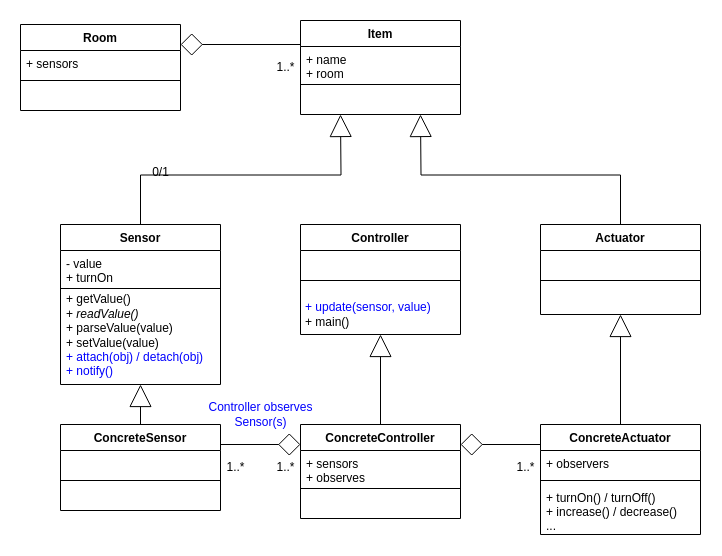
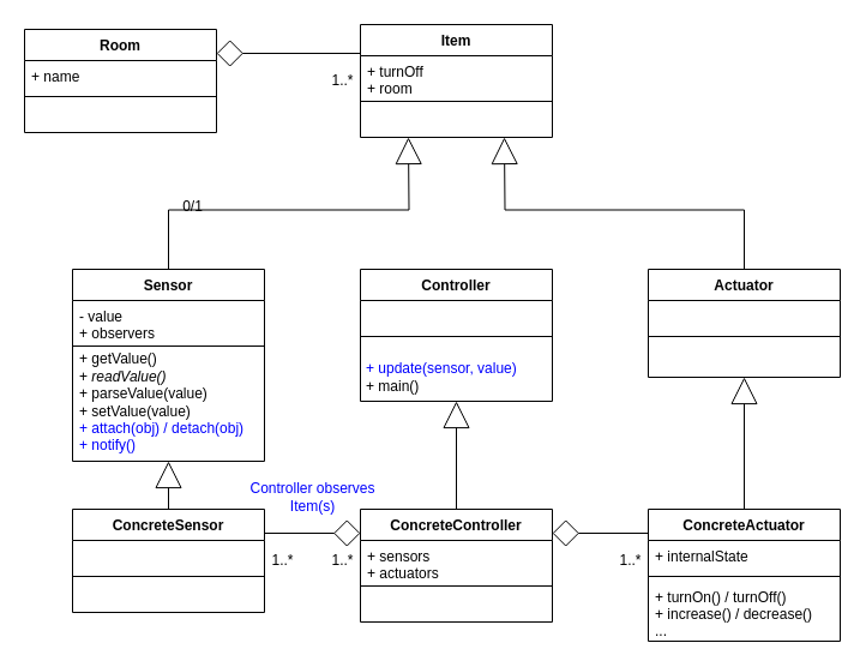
  <mxCell id="0" />
  <mxCell id="1" parent="0" />
  <mxCell id="2" style="edgeStyle=orthogonalEdgeStyle;rounded=0;orthogonalLoop=1;jettySize=auto;html=1;exitX=0.5;exitY=0;exitDx=0;exitDy=0;startArrow=none;startFill=0;startSize=20;endArrow=block;endFill=0;endSize=20;" edge="1" parent="1" source="3"><mxGeometry relative="1" as="geometry"><mxPoint x="340" y="114" as="targetPoint" /></mxGeometry></mxCell>
  <mxCell id="3" value="Sensor" style="swimlane;fontStyle=1;align=center;verticalAlign=top;childLayout=stackLayout;horizontal=1;startSize=26;horizontalStack=0;resizeParent=1;resizeParentMax=0;resizeLast=0;collapsible=1;marginBottom=0;" vertex="1" parent="1"><mxGeometry x="60" y="224" width="160" height="160" as="geometry" /></mxCell>
- <mxCell id="4" value="- value&#10;+ turnOn&#10;" style="text;strokeColor=none;fillColor=none;align=left;verticalAlign=top;spacingLeft=4;spacingRight=4;overflow=hidden;rotatable=0;points=[[0,0.5],[1,0.5]];portConstraint=eastwest;" vertex="1" parent="3"><mxGeometry y="26" width="160" height="34" as="geometry" /></mxCell>
+ <mxCell id="4" value="- value&#10;+ observers&#10;" style="text;strokeColor=none;fillColor=none;align=left;verticalAlign=top;spacingLeft=4;spacingRight=4;overflow=hidden;rotatable=0;points=[[0,0.5],[1,0.5]];portConstraint=eastwest;" vertex="1" parent="3"><mxGeometry y="26" width="160" height="34" as="geometry" /></mxCell>
  <mxCell id="5" value="" style="line;strokeWidth=1;fillColor=none;align=left;verticalAlign=middle;spacingTop=-1;spacingLeft=3;spacingRight=3;rotatable=0;labelPosition=right;points=[];portConstraint=eastwest;" vertex="1" parent="3"><mxGeometry y="60" width="160" height="8" as="geometry" /></mxCell>
  <mxCell id="6" value="&#10;" style="text;strokeColor=none;fillColor=none;align=left;verticalAlign=top;spacingLeft=4;spacingRight=4;overflow=hidden;rotatable=0;points=[[0,0.5],[1,0.5]];portConstraint=eastwest;" vertex="1" parent="3"><mxGeometry y="68" width="160" height="92" as="geometry" /></mxCell>
  <mxCell id="7" style="edgeStyle=orthogonalEdgeStyle;rounded=0;orthogonalLoop=1;jettySize=auto;html=1;exitX=0.5;exitY=0;exitDx=0;exitDy=0;startArrow=none;startFill=0;startSize=20;endArrow=block;endFill=0;endSize=20;" edge="1" parent="1" source="8"><mxGeometry relative="1" as="geometry"><mxPoint x="420" y="114" as="targetPoint" /></mxGeometry></mxCell>
  <mxCell id="8" value="Actuator" style="swimlane;fontStyle=1;align=center;verticalAlign=top;childLayout=stackLayout;horizontal=1;startSize=26;horizontalStack=0;resizeParent=1;resizeParentMax=0;resizeLast=0;collapsible=1;marginBottom=0;" vertex="1" parent="1"><mxGeometry x="540" y="224" width="160" height="90" as="geometry" /></mxCell>
  <mxCell id="9" value="&#10;" style="text;strokeColor=none;fillColor=none;align=left;verticalAlign=top;spacingLeft=4;spacingRight=4;overflow=hidden;rotatable=0;points=[[0,0.5],[1,0.5]];portConstraint=eastwest;" vertex="1" parent="8"><mxGeometry y="26" width="160" height="26" as="geometry" /></mxCell>
  <mxCell id="10" value="" style="line;strokeWidth=1;fillColor=none;align=left;verticalAlign=middle;spacingTop=-1;spacingLeft=3;spacingRight=3;rotatable=0;labelPosition=right;points=[];portConstraint=eastwest;" vertex="1" parent="8"><mxGeometry y="52" width="160" height="8" as="geometry" /></mxCell>
  <mxCell id="11" value="&#10;" style="text;strokeColor=none;fillColor=none;align=left;verticalAlign=top;spacingLeft=4;spacingRight=4;overflow=hidden;rotatable=0;points=[[0,0.5],[1,0.5]];portConstraint=eastwest;" vertex="1" parent="8"><mxGeometry y="60" width="160" height="30" as="geometry" /></mxCell>
  <mxCell id="12" value="Item" style="swimlane;fontStyle=1;align=center;verticalAlign=top;childLayout=stackLayout;horizontal=1;startSize=26;horizontalStack=0;resizeParent=1;resizeParentMax=0;resizeLast=0;collapsible=1;marginBottom=0;" vertex="1" parent="1"><mxGeometry x="300" width="160" height="94" as="geometry" y="20" /></mxCell>
- <mxCell id="13" value="+ name&#10;+ room&#10;" style="text;strokeColor=none;fillColor=none;align=left;verticalAlign=top;spacingLeft=4;spacingRight=4;overflow=hidden;rotatable=0;points=[[0,0.5],[1,0.5]];portConstraint=eastwest;" vertex="1" parent="12"><mxGeometry y="26" width="160" height="34" as="geometry" /></mxCell>
+ <mxCell id="13" value="+ turnOff&#10;+ room&#10;" style="text;strokeColor=none;fillColor=none;align=left;verticalAlign=top;spacingLeft=4;spacingRight=4;overflow=hidden;rotatable=0;points=[[0,0.5],[1,0.5]];portConstraint=eastwest;" vertex="1" parent="12"><mxGeometry y="26" width="160" height="34" as="geometry" /></mxCell>
  <mxCell id="14" value="" style="line;strokeWidth=1;fillColor=none;align=left;verticalAlign=middle;spacingTop=-1;spacingLeft=3;spacingRight=3;rotatable=0;labelPosition=right;points=[];portConstraint=eastwest;" vertex="1" parent="12"><mxGeometry y="60" width="160" height="8" as="geometry" /></mxCell>
  <mxCell id="15" value="&#10;" style="text;strokeColor=none;fillColor=none;align=left;verticalAlign=top;spacingLeft=4;spacingRight=4;overflow=hidden;rotatable=0;points=[[0,0.5],[1,0.5]];portConstraint=eastwest;" vertex="1" parent="12"><mxGeometry y="68" width="160" height="26" as="geometry" /></mxCell>
  <mxCell id="16" value="Room" style="swimlane;fontStyle=1;align=center;verticalAlign=top;childLayout=stackLayout;horizontal=1;startSize=26;horizontalStack=0;resizeParent=1;resizeParentMax=0;resizeLast=0;collapsible=1;marginBottom=0;" vertex="1" parent="1"><mxGeometry y="24" width="160" height="86" as="geometry" x="20" /></mxCell>
- <mxCell id="17" value="+ sensors" style="text;strokeColor=none;fillColor=none;align=left;verticalAlign=top;spacingLeft=4;spacingRight=4;overflow=hidden;rotatable=0;points=[[0,0.5],[1,0.5]];portConstraint=eastwest;" vertex="1" parent="16"><mxGeometry y="26" width="160" height="26" as="geometry" /></mxCell>
+ <mxCell id="17" value="+ name" style="text;strokeColor=none;fillColor=none;align=left;verticalAlign=top;spacingLeft=4;spacingRight=4;overflow=hidden;rotatable=0;points=[[0,0.5],[1,0.5]];portConstraint=eastwest;" vertex="1" parent="16"><mxGeometry y="26" width="160" height="26" as="geometry" /></mxCell>
  <mxCell id="18" value="" style="line;strokeWidth=1;fillColor=none;align=left;verticalAlign=middle;spacingTop=-1;spacingLeft=3;spacingRight=3;rotatable=0;labelPosition=right;points=[];portConstraint=eastwest;" vertex="1" parent="16"><mxGeometry y="52" width="160" height="8" as="geometry" /></mxCell>
  <mxCell id="19" value="&#10;" style="text;strokeColor=none;fillColor=none;align=left;verticalAlign=top;spacingLeft=4;spacingRight=4;overflow=hidden;rotatable=0;points=[[0,0.5],[1,0.5]];portConstraint=eastwest;" vertex="1" parent="16"><mxGeometry y="60" width="160" height="26" as="geometry" /></mxCell>
  <mxCell id="20" style="edgeStyle=orthogonalEdgeStyle;rounded=0;orthogonalLoop=1;jettySize=auto;html=1;exitX=0.5;exitY=0;exitDx=0;exitDy=0;startArrow=none;startFill=0;startSize=20;endArrow=block;endFill=0;endSize=20;" edge="1" parent="1" source="21"><mxGeometry relative="1" as="geometry"><mxPoint x="140" y="384" as="targetPoint" /></mxGeometry></mxCell>
  <mxCell id="21" value="ConcreteSensor" style="swimlane;fontStyle=1;align=center;verticalAlign=top;childLayout=stackLayout;horizontal=1;startSize=26;horizontalStack=0;resizeParent=1;resizeParentMax=0;resizeLast=0;collapsible=1;marginBottom=0;" vertex="1" parent="1"><mxGeometry x="60" y="424" width="160" height="86" as="geometry" /></mxCell>
  <mxCell id="22" value="&#10;" style="text;strokeColor=none;fillColor=none;align=left;verticalAlign=top;spacingLeft=4;spacingRight=4;overflow=hidden;rotatable=0;points=[[0,0.5],[1,0.5]];portConstraint=eastwest;" vertex="1" parent="21"><mxGeometry y="26" width="160" height="26" as="geometry" /></mxCell>
  <mxCell id="23" value="" style="line;strokeWidth=1;fillColor=none;align=left;verticalAlign=middle;spacingTop=-1;spacingLeft=3;spacingRight=3;rotatable=0;labelPosition=right;points=[];portConstraint=eastwest;" vertex="1" parent="21"><mxGeometry y="52" width="160" height="8" as="geometry" /></mxCell>
  <mxCell id="24" value="&#10;" style="text;strokeColor=none;fillColor=none;align=left;verticalAlign=top;spacingLeft=4;spacingRight=4;overflow=hidden;rotatable=0;points=[[0,0.5],[1,0.5]];portConstraint=eastwest;" vertex="1" parent="21"><mxGeometry y="60" width="160" height="26" as="geometry" /></mxCell>
  <mxCell id="25" style="edgeStyle=orthogonalEdgeStyle;rounded=0;orthogonalLoop=1;jettySize=auto;html=1;exitX=0.5;exitY=0;exitDx=0;exitDy=0;startArrow=none;startFill=0;startSize=20;endArrow=block;endFill=0;endSize=20;" edge="1" parent="1" source="26"><mxGeometry relative="1" as="geometry"><mxPoint x="620" y="314" as="targetPoint" /></mxGeometry></mxCell>
  <mxCell id="26" value="ConcreteActuator" style="swimlane;fontStyle=1;align=center;verticalAlign=top;childLayout=stackLayout;horizontal=1;startSize=26;horizontalStack=0;resizeParent=1;resizeParentMax=0;resizeLast=0;collapsible=1;marginBottom=0;" vertex="1" parent="1"><mxGeometry x="540" y="424" width="160" height="110" as="geometry" /></mxCell>
- <mxCell id="27" value="+ observers" style="text;strokeColor=none;fillColor=none;align=left;verticalAlign=top;spacingLeft=4;spacingRight=4;overflow=hidden;rotatable=0;points=[[0,0.5],[1,0.5]];portConstraint=eastwest;" vertex="1" parent="26"><mxGeometry y="26" width="160" height="26" as="geometry" /></mxCell>
+ <mxCell id="27" value="+ internalState" style="text;strokeColor=none;fillColor=none;align=left;verticalAlign=top;spacingLeft=4;spacingRight=4;overflow=hidden;rotatable=0;points=[[0,0.5],[1,0.5]];portConstraint=eastwest;" vertex="1" parent="26"><mxGeometry y="26" width="160" height="26" as="geometry" /></mxCell>
  <mxCell id="28" value="" style="line;strokeWidth=1;fillColor=none;align=left;verticalAlign=middle;spacingTop=-1;spacingLeft=3;spacingRight=3;rotatable=0;labelPosition=right;points=[];portConstraint=eastwest;" vertex="1" parent="26"><mxGeometry y="52" width="160" height="8" as="geometry" /></mxCell>
  <mxCell id="29" value="+ turnOn() / turnOff()&#10;+ increase() / decrease()&#10;...&#10;" style="text;strokeColor=none;fillColor=none;align=left;verticalAlign=top;spacingLeft=4;spacingRight=4;overflow=hidden;rotatable=0;points=[[0,0.5],[1,0.5]];portConstraint=eastwest;" vertex="1" parent="26"><mxGeometry y="60" width="160" height="50" as="geometry" /></mxCell>
  <mxCell id="30" value="Controller" style="swimlane;fontStyle=1;align=center;verticalAlign=top;childLayout=stackLayout;horizontal=1;startSize=26;horizontalStack=0;resizeParent=1;resizeParentMax=0;resizeLast=0;collapsible=1;marginBottom=0;" vertex="1" parent="1"><mxGeometry x="300" y="224" width="160" height="110" as="geometry" /></mxCell>
  <mxCell id="31" value="&#10;" style="text;strokeColor=none;fillColor=none;align=left;verticalAlign=top;spacingLeft=4;spacingRight=4;overflow=hidden;rotatable=0;points=[[0,0.5],[1,0.5]];portConstraint=eastwest;" vertex="1" parent="30"><mxGeometry y="26" width="160" height="26" as="geometry" /></mxCell>
  <mxCell id="32" value="" style="line;strokeWidth=1;fillColor=none;align=left;verticalAlign=middle;spacingTop=-1;spacingLeft=3;spacingRight=3;rotatable=0;labelPosition=right;points=[];portConstraint=eastwest;" vertex="1" parent="30"><mxGeometry y="52" width="160" height="8" as="geometry" /></mxCell>
  <mxCell id="33" value="&#10;" style="text;strokeColor=none;fillColor=none;align=left;verticalAlign=top;spacingLeft=4;spacingRight=4;overflow=hidden;rotatable=0;points=[[0,0.5],[1,0.5]];portConstraint=eastwest;fontStyle=2;fontColor=#0000FF;" vertex="1" parent="30"><mxGeometry y="60" width="160" height="50" as="geometry" /></mxCell>
  <mxCell id="34" style="edgeStyle=orthogonalEdgeStyle;rounded=0;orthogonalLoop=1;jettySize=auto;html=1;exitX=0.5;exitY=0;exitDx=0;exitDy=0;startArrow=none;startFill=0;startSize=20;endArrow=block;endFill=0;endSize=20;" edge="1" parent="1" source="36"><mxGeometry relative="1" as="geometry"><mxPoint x="380" y="334" as="targetPoint" /></mxGeometry></mxCell>
  <mxCell id="35" style="edgeStyle=orthogonalEdgeStyle;rounded=0;orthogonalLoop=1;jettySize=auto;html=1;startArrow=diamond;startFill=0;startSize=20;endArrow=none;endFill=0;endSize=20;" edge="1" parent="1"><mxGeometry relative="1" as="geometry"><mxPoint x="300" y="444" as="sourcePoint" /><mxPoint x="220" y="444" as="targetPoint" /></mxGeometry></mxCell>
  <mxCell id="36" value="ConcreteController" style="swimlane;fontStyle=1;align=center;verticalAlign=top;childLayout=stackLayout;horizontal=1;startSize=26;horizontalStack=0;resizeParent=1;resizeParentMax=0;resizeLast=0;collapsible=1;marginBottom=0;" vertex="1" parent="1"><mxGeometry x="300" y="424" width="160" height="94" as="geometry" /></mxCell>
- <mxCell id="37" value="+ sensors&#10;+ observes&#10;" style="text;strokeColor=none;fillColor=none;align=left;verticalAlign=top;spacingLeft=4;spacingRight=4;overflow=hidden;rotatable=0;points=[[0,0.5],[1,0.5]];portConstraint=eastwest;" vertex="1" parent="36"><mxGeometry y="26" width="160" height="34" as="geometry" /></mxCell>
+ <mxCell id="37" value="+ sensors&#10;+ actuators&#10;" style="text;strokeColor=none;fillColor=none;align=left;verticalAlign=top;spacingLeft=4;spacingRight=4;overflow=hidden;rotatable=0;points=[[0,0.5],[1,0.5]];portConstraint=eastwest;" vertex="1" parent="36"><mxGeometry y="26" width="160" height="34" as="geometry" /></mxCell>
  <mxCell id="38" value="" style="line;strokeWidth=1;fillColor=none;align=left;verticalAlign=middle;spacingTop=-1;spacingLeft=3;spacingRight=3;rotatable=0;labelPosition=right;points=[];portConstraint=eastwest;" vertex="1" parent="36"><mxGeometry y="60" width="160" height="8" as="geometry" /></mxCell>
  <mxCell id="39" value="&#10;" style="text;strokeColor=none;fillColor=none;align=left;verticalAlign=top;spacingLeft=4;spacingRight=4;overflow=hidden;rotatable=0;points=[[0,0.5],[1,0.5]];portConstraint=eastwest;" vertex="1" parent="36"><mxGeometry y="68" width="160" height="26" as="geometry" /></mxCell>
  <mxCell id="40" style="rounded=0;orthogonalLoop=1;jettySize=auto;html=1;startArrow=diamond;startFill=0;endArrow=none;endFill=0;startSize=20;" edge="1" parent="1"><mxGeometry relative="1" as="geometry"><mxPoint x="180" y="44" as="sourcePoint" /><mxPoint x="300" y="44" as="targetPoint" /></mxGeometry></mxCell>
  <mxCell id="41" style="edgeStyle=orthogonalEdgeStyle;rounded=0;orthogonalLoop=1;jettySize=auto;html=1;startArrow=diamond;startFill=0;startSize=20;endArrow=none;endFill=0;endSize=20;" edge="1" parent="1"><mxGeometry relative="1" as="geometry"><mxPoint x="460" y="444" as="sourcePoint" /><mxPoint x="540" y="444" as="targetPoint" /></mxGeometry></mxCell>
- <mxCell id="42" value="&lt;div&gt;&lt;font color=&quot;#0000FF&quot;&gt;Controller observes&lt;/font&gt;&lt;/div&gt;&lt;div&gt;&lt;font color=&quot;#0000FF&quot;&gt;Sensor(s)&lt;/font&gt;&lt;/div&gt;" style="text;html=1;align=center;verticalAlign=middle;resizable=0;points=[];autosize=1;" vertex="1" parent="1"><mxGeometry x="200" y="399" width="120" height="30" as="geometry" /></mxCell>
+ <mxCell id="42" value="&lt;div&gt;&lt;font color=&quot;#0000FF&quot;&gt;Controller observes&lt;/font&gt;&lt;/div&gt;&lt;div&gt;&lt;font color=&quot;#0000FF&quot;&gt;Item(s)&lt;/font&gt;&lt;/div&gt;" style="text;html=1;align=center;verticalAlign=middle;resizable=0;points=[];autosize=1;" vertex="1" parent="1"><mxGeometry x="200" y="399" width="120" height="30" as="geometry" /></mxCell>
  <mxCell id="43" value="0/1" style="text;html=1;align=center;verticalAlign=middle;resizable=0;points=[];autosize=1;" vertex="1" parent="1"><mxGeometry x="145" y="162" width="30" height="20" as="geometry" /></mxCell>
  <mxCell id="44" value="1..*" style="text;html=1;align=center;verticalAlign=middle;resizable=0;points=[];autosize=1;" vertex="1" parent="1"><mxGeometry x="270" y="57" width="30" height="20" as="geometry" /></mxCell>
  <mxCell id="45" value="1..*" style="text;html=1;align=center;verticalAlign=middle;resizable=0;points=[];autosize=1;" vertex="1" parent="1"><mxGeometry x="220" y="457" width="30" height="20" as="geometry" /></mxCell>
  <mxCell id="46" value="1..*" style="text;html=1;align=center;verticalAlign=middle;resizable=0;points=[];autosize=1;" vertex="1" parent="1"><mxGeometry x="270" y="457" width="30" height="20" as="geometry" /></mxCell>
  <mxCell id="47" value="1..*" style="text;html=1;align=center;verticalAlign=middle;resizable=0;points=[];autosize=1;" vertex="1" parent="1"><mxGeometry x="510" y="457" width="30" height="20" as="geometry" /></mxCell>
  <mxCell id="48" value="&lt;div align=&quot;left&quot;&gt;&lt;font color=&quot;#000000&quot;&gt;+ getValue()&lt;br&gt;+ &lt;i&gt;readValue()&lt;/i&gt;&lt;br&gt;+ parseValue(value)&lt;br&gt;+ setValue(value)&lt;br&gt;&lt;font color=&quot;#0000FF&quot;&gt;+ attach(obj) / detach(obj)&lt;br&gt;+ notify()&lt;/font&gt;&lt;/font&gt;&lt;br&gt;&lt;/div&gt;" style="text;html=1;align=left;verticalAlign=middle;resizable=0;points=[];autosize=1;fontColor=#0000FF;" vertex="1" parent="1"><mxGeometry x="64" y="290" width="150" height="90" as="geometry" /></mxCell>
  <mxCell id="49" value="&lt;div align=&quot;left&quot;&gt;+ update(sensor, value)&lt;br&gt;&lt;font color=&quot;#000000&quot;&gt;+ main()&lt;/font&gt;&lt;/div&gt;" style="text;html=1;align=left;verticalAlign=middle;resizable=0;points=[];autosize=1;fontColor=#0000FF;" vertex="1" parent="1"><mxGeometry x="303" y="299" width="140" height="30" as="geometry" /></mxCell>
